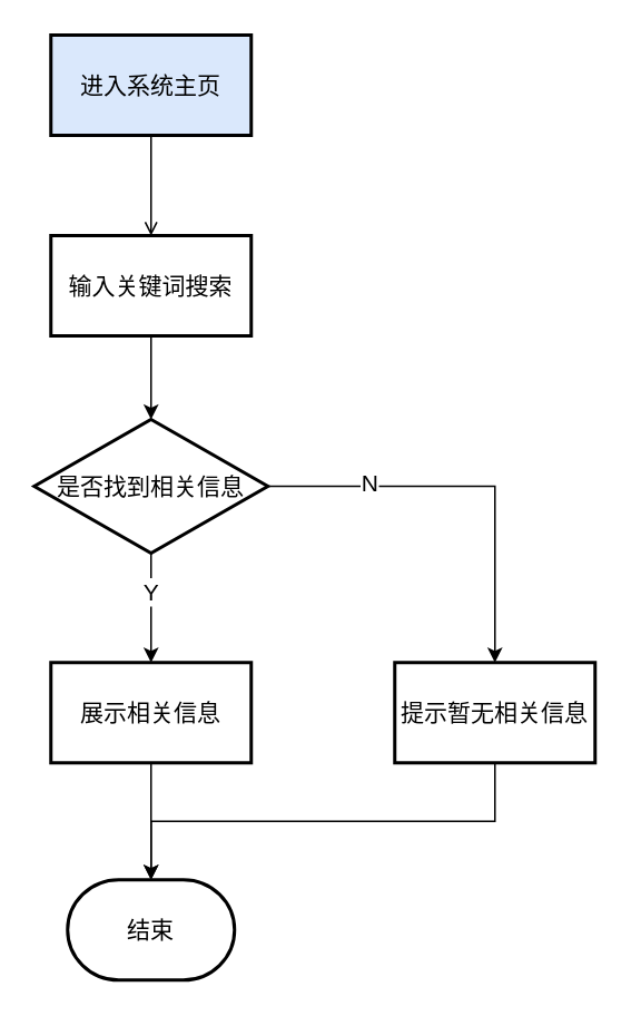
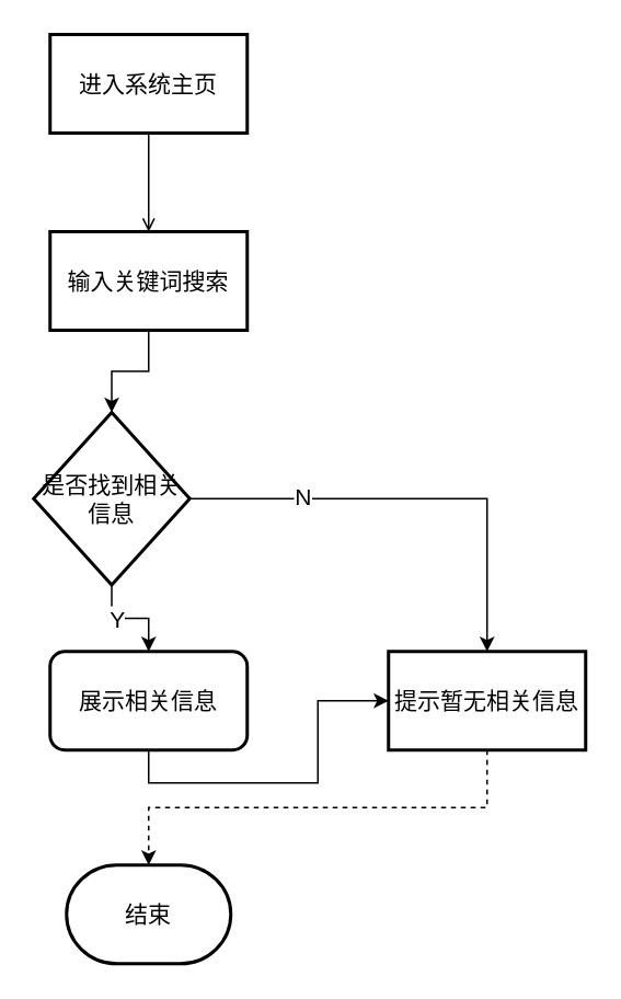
  <mxCell id="0" />
  <mxCell id="1" parent="0" />
  <mxCell id="2" value="" style="edgeStyle=orthogonalEdgeStyle;rounded=0;orthogonalLoop=1;jettySize=auto;html=1;endArrow=open;" edge="1" parent="1" source="3" target="5"><mxGeometry relative="1" as="geometry" /></mxCell>
- <mxCell id="3" value="&lt;font style=&quot;font-size: 14px;&quot;&gt;进入系统主页&lt;/font&gt;" style="whiteSpace=wrap;html=1;strokeWidth=2;fillColor=#dae8fc;" vertex="1" parent="1"><mxGeometry x="30" y="20.5" width="120" height="60" as="geometry" /></mxCell>
+ <mxCell id="3" value="&lt;font style=&quot;font-size: 14px;&quot;&gt;进入系统主页&lt;/font&gt;" style="whiteSpace=wrap;html=1;strokeWidth=2;" vertex="1" parent="1"><mxGeometry x="30" y="20.5" width="120" height="60" as="geometry" /></mxCell>
  <mxCell id="4" value="" style="edgeStyle=orthogonalEdgeStyle;rounded=0;orthogonalLoop=1;jettySize=auto;html=1;" edge="1" parent="1" source="5" target="10"><mxGeometry relative="1" as="geometry" /></mxCell>
  <mxCell id="5" value="&lt;font style=&quot;font-size: 14px;&quot;&gt;输入关键词搜索&lt;/font&gt;" style="whiteSpace=wrap;html=1;strokeWidth=2;" vertex="1" parent="1"><mxGeometry x="30" y="140.5" width="120" height="60" as="geometry" /></mxCell>
  <mxCell id="6" value="" style="edgeStyle=orthogonalEdgeStyle;rounded=0;orthogonalLoop=1;jettySize=auto;html=1;" edge="1" parent="1" source="10" target="12"><mxGeometry relative="1" as="geometry" /></mxCell>
  <mxCell id="7" value="&lt;font style=&quot;font-size: 14px;&quot;&gt;Y&lt;/font&gt;" style="edgeLabel;html=1;align=center;verticalAlign=middle;resizable=0;points=[];" vertex="1" connectable="0" parent="6"><mxGeometry x="-0.284" y="-1" relative="1" as="geometry"><mxPoint as="offset" /></mxGeometry></mxCell>
  <mxCell id="8" value="" style="edgeStyle=orthogonalEdgeStyle;rounded=0;orthogonalLoop=1;jettySize=auto;html=1;" edge="1" parent="1" source="10" target="14"><mxGeometry relative="1" as="geometry" /></mxCell>
  <mxCell id="9" value="&lt;font style=&quot;font-size: 14px;&quot;&gt;N&lt;/font&gt;" style="edgeLabel;html=1;align=center;verticalAlign=middle;resizable=0;points=[];" vertex="1" connectable="0" parent="8"><mxGeometry x="-0.505" y="2" relative="1" as="geometry"><mxPoint as="offset" /></mxGeometry></mxCell>
- <mxCell id="10" value="&lt;font style=&quot;font-size: 14px;&quot;&gt;是否找到相关信息&lt;/font&gt;" style="rhombus;whiteSpace=wrap;html=1;strokeWidth=2;" vertex="1" parent="1"><mxGeometry x="20" y="250.5" width="140" height="80" as="geometry" /></mxCell>
- <mxCell id="11" style="edgeStyle=orthogonalEdgeStyle;rounded=0;orthogonalLoop=1;jettySize=auto;html=1;exitX=0.5;exitY=1;exitDx=0;exitDy=0;" edge="1" parent="1" source="12" target="15"><mxGeometry relative="1" as="geometry" /></mxCell>
- <mxCell id="12" value="&lt;font style=&quot;font-size: 14px;&quot;&gt;展示相关信息&lt;/font&gt;" style="whiteSpace=wrap;html=1;strokeWidth=2;" vertex="1" parent="1"><mxGeometry x="30" y="396" width="120" height="60" as="geometry" /></mxCell>
- <mxCell id="13" style="edgeStyle=orthogonalEdgeStyle;rounded=0;orthogonalLoop=1;jettySize=auto;html=1;exitX=0.5;exitY=1;exitDx=0;exitDy=0;" edge="1" parent="1" source="14" target="15"><mxGeometry relative="1" as="geometry" /></mxCell>
+ <mxCell id="10" value="&lt;font style=&quot;font-size: 14px;&quot;&gt;是否找到相关信息&lt;/font&gt;" style="rhombus;whiteSpace=wrap;html=1;strokeWidth=2;" vertex="1" parent="1"><mxGeometry x="20" y="250.5" width="95" height="105" as="geometry" /></mxCell>
+ <mxCell id="11" style="edgeStyle=orthogonalEdgeStyle;rounded=0;orthogonalLoop=1;jettySize=auto;html=1;exitX=0.5;exitY=1;exitDx=0;exitDy=0;" edge="1" parent="1" source="12" target="14"><mxGeometry relative="1" as="geometry" /></mxCell>
+ <mxCell id="12" value="&lt;font style=&quot;font-size: 14px;&quot;&gt;展示相关信息&lt;/font&gt;" style="whiteSpace=wrap;html=1;strokeWidth=2;rounded=1;" vertex="1" parent="1"><mxGeometry x="30" y="396" width="120" height="60" as="geometry" /></mxCell>
+ <mxCell id="13" style="edgeStyle=orthogonalEdgeStyle;rounded=0;orthogonalLoop=1;jettySize=auto;html=1;exitX=0.5;exitY=1;exitDx=0;exitDy=0;dashed=1;" edge="1" parent="1" source="14" target="15"><mxGeometry relative="1" as="geometry" /></mxCell>
  <mxCell id="14" value="&lt;font style=&quot;font-size: 14px;&quot;&gt;提示暂无相关信息&lt;/font&gt;" style="whiteSpace=wrap;html=1;strokeWidth=2;" vertex="1" parent="1"><mxGeometry x="236" y="396" width="120" height="60" as="geometry" /></mxCell>
  <mxCell id="15" value="&lt;span style=&quot;font-size: 14px;&quot;&gt;结束&lt;/span&gt;" style="strokeWidth=2;html=1;shape=mxgraph.flowchart.terminator;whiteSpace=wrap;" vertex="1" parent="1"><mxGeometry x="40" y="526" width="100" height="60" as="geometry" /></mxCell>
